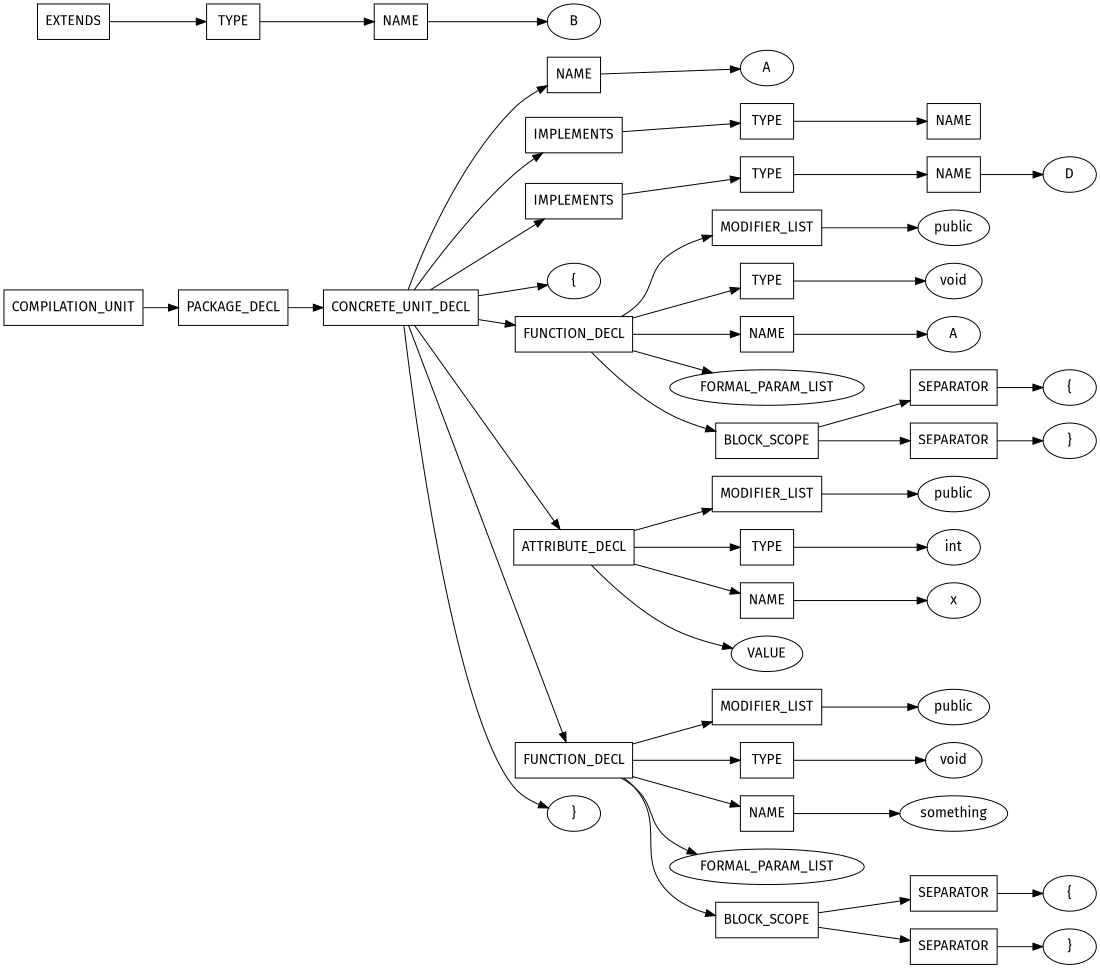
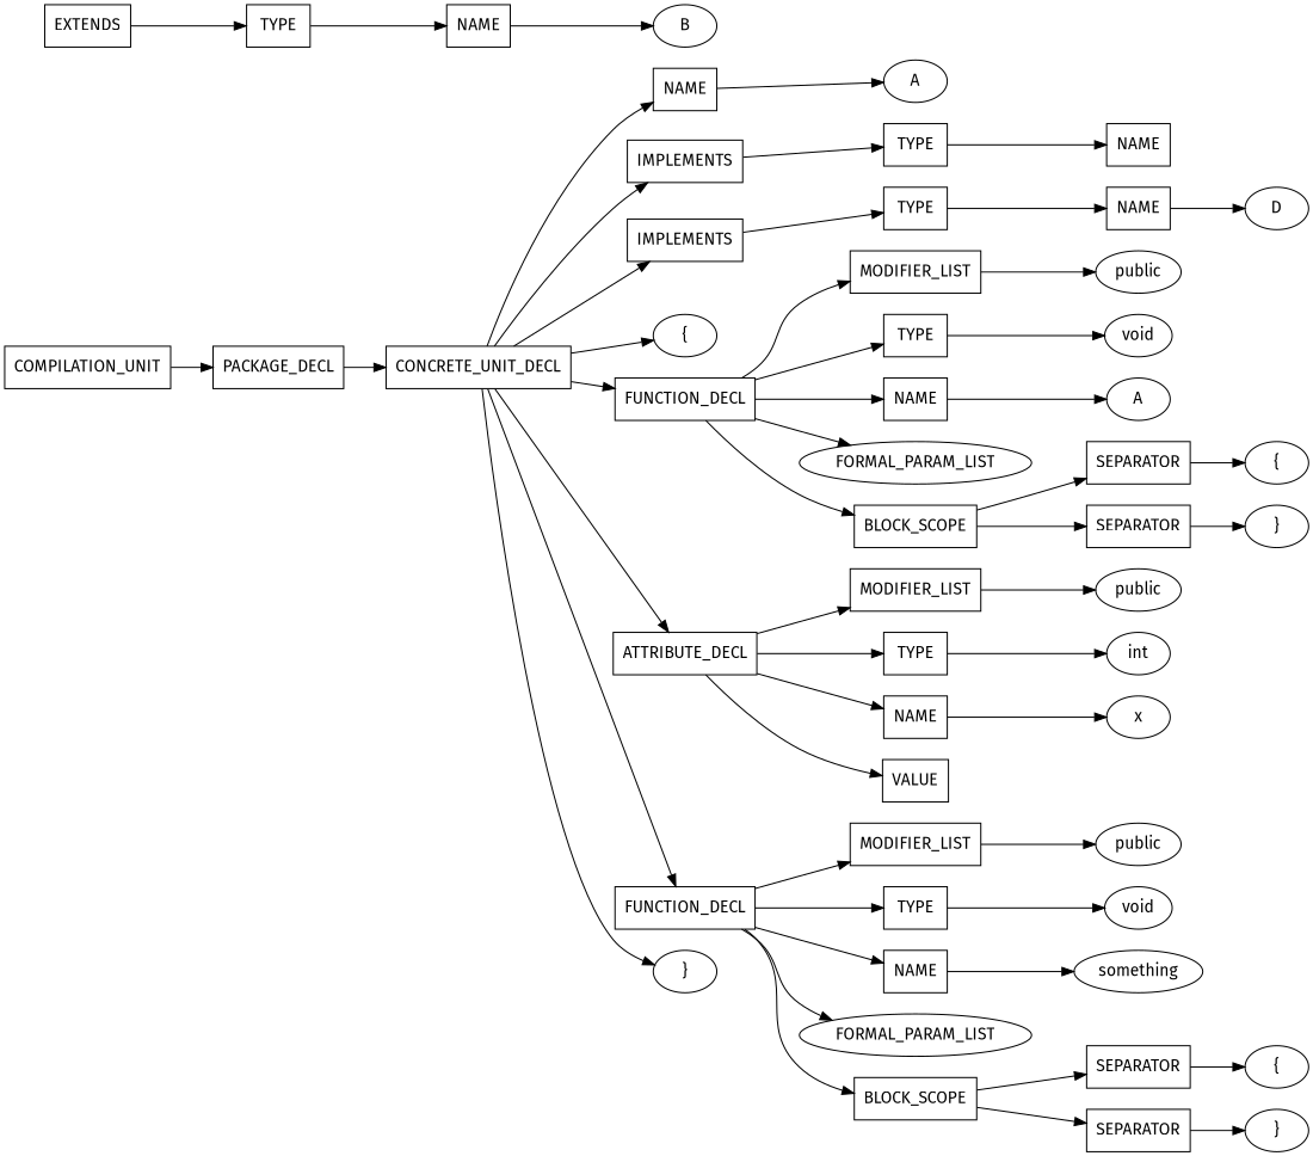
  digraph {
    fontname="Fira Sans"
    rankdir=LR
    splines=TRUE
    node [fontname="Fira Sans" shape=rectangle]
    edge [fontname="Fira Sans"]
    n1 [label=COMPILATION_UNIT]
    n2 [label=PACKAGE_DECL]
    n3 [label=CONCRETE_UNIT_DECL]
    n4 [label=NAME]
    n5 [label=IMPLEMENTS]
    n6 [label=IMPLEMENTS]
    n7 [label="{" shape=ellipse]
    n8 [label=FUNCTION_DECL]
    n9 [label=ATTRIBUTE_DECL]
    n10 [label=FUNCTION_DECL]
    n11 [label="}" shape=ellipse]
    n12 [label=A shape=ellipse]
    n13 [label=EXTENDS]
    n14 [label=TYPE]
    n15 [label=TYPE]
    n16 [label=TYPE]
    n17 [label=MODIFIER_LIST]
    n18 [label=TYPE]
    n19 [label=NAME]
    n20 [label=FORMAL_PARAM_LIST shape=ellipse]
    n21 [label=BLOCK_SCOPE]
    n22 [label=MODIFIER_LIST]
    n23 [label=TYPE]
    n24 [label=NAME]
-   n25 [label=VALUE shape=ellipse]
+   n25 [label=VALUE shape=box]
    n26 [label=MODIFIER_LIST]
    n27 [label=TYPE]
    n28 [label=NAME]
    n29 [label=FORMAL_PARAM_LIST shape=ellipse]
    n30 [label=BLOCK_SCOPE]
    n31 [label=NAME]
    n32 [label=B shape=ellipse]
    n33 [label=NAME]
    n34 [label=NAME]
    n35 [label=D shape=ellipse]
    n36 [label=public shape=ellipse]
    n37 [label=void shape=ellipse]
    n38 [label=A shape=ellipse]
    n39 [label=SEPARATOR]
    n40 [label=SEPARATOR]
    n41 [label="{" shape=ellipse]
    n42 [label="}" shape=ellipse]
    n43 [label=public shape=ellipse]
    n44 [label=int shape=ellipse]
    n45 [label=x shape=ellipse]
    n46 [label=public shape=ellipse]
    n47 [label=void shape=ellipse]
    n48 [label=something shape=ellipse]
    n49 [label=SEPARATOR]
    n50 [label=SEPARATOR]
    n51 [label="{" shape=ellipse]
    n52 [label="}" shape=ellipse]
    n1 -> n2
    n2 -> n3
    n3 -> n4
    n3 -> n5
    n3 -> n6
    n3 -> n7
    n3 -> n8
    n3 -> n9
    n3 -> n10
    n3 -> n11
    n4 -> n12
    n5 -> n15
    n6 -> n16
    n8 -> n17
    n8 -> n18
    n8 -> n19
    n8 -> n20
    n8 -> n21
    n9 -> n22
    n9 -> n23
    n9 -> n24
    n9 -> n25
    n10 -> n26
    n10 -> n27
    n10 -> n28
    n10 -> n29
    n10 -> n30
    n13 -> n14
    n14 -> n31
    n15 -> n33
    n16 -> n34
    n17 -> n36
    n18 -> n37
    n19 -> n38
    n21 -> n39
    n21 -> n40
    n22 -> n43
    n23 -> n44
    n24 -> n45
    n26 -> n46
    n27 -> n47
    n28 -> n48
    n30 -> n49
    n30 -> n50
    n31 -> n32
    n34 -> n35
    n39 -> n41
    n40 -> n42
    n49 -> n51
    n50 -> n52
  }
